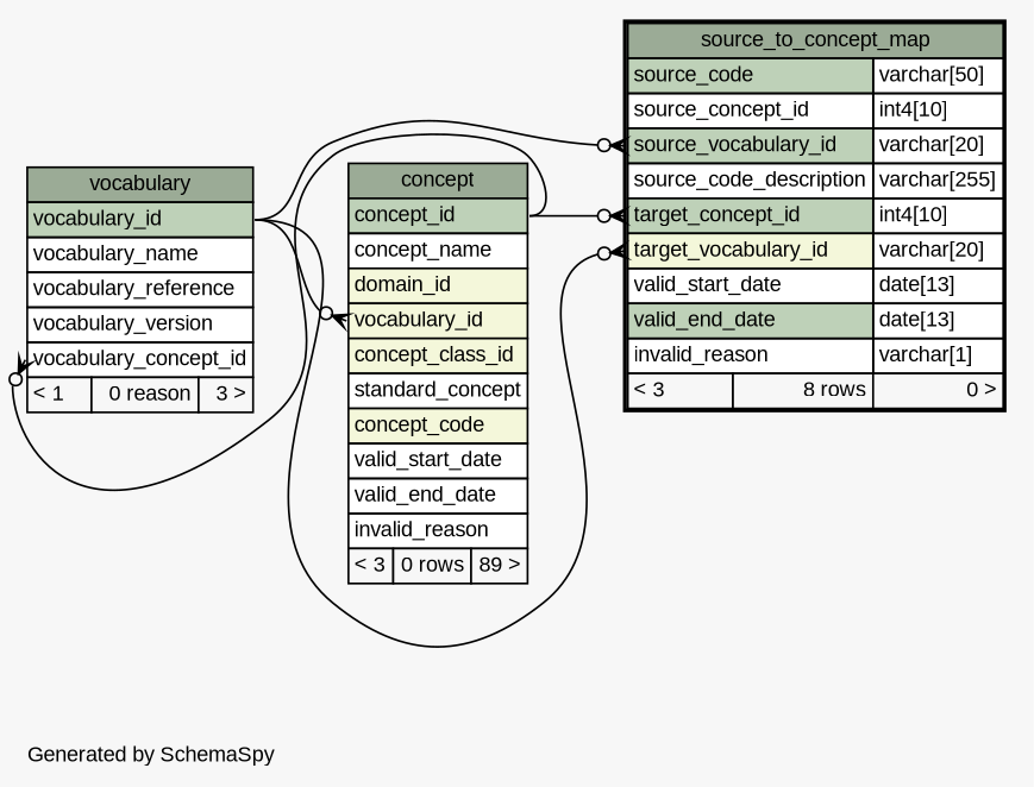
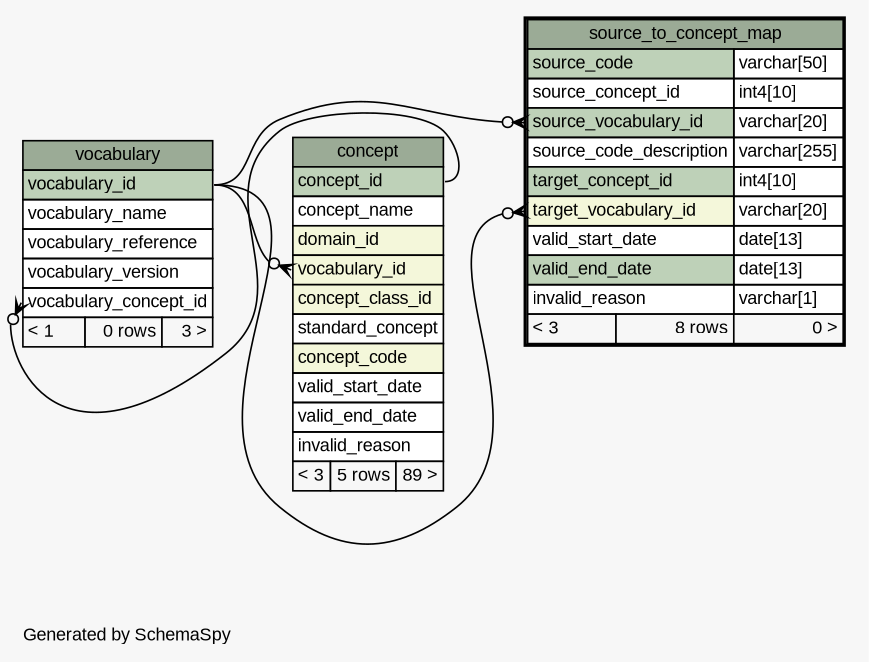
  digraph {
    bgcolor="#f7f7f7"
    fontname="Liberation Sans"
    fontsize=11
    label="\nGenerated by SchemaSpy"
    labeljust=l
    nodesep=0.18
    rankdir=RL
    ranksep=0.46
    node [fontname="Liberation Sans" fontsize=11 shape=plaintext]
    edge [arrowhead=none arrowsize=0.8 arrowtail=crowodot dir=back fontname="Liberation Sans" headport="vocabulary_id:e"]
-   n1 [label=<     <TABLE BORDER="0" CELLBORDER="1" CELLSPACING="0" BGCOLOR="#ffffff">       <TR><TD COLSPAN="3" BGCOLOR="#9bab96" ALIGN="CENTER">concept</TD></TR>       <TR><TD PORT="concept_id" COLSPAN="3" BGCOLOR="#bed1b8" ALIGN="LEFT">concept_id</TD></TR>       <TR><TD PORT="concept_name" COLSPAN="3" ALIGN="LEFT">concept_name</TD></TR>       <TR><TD PORT="domain_id" COLSPAN="3" BGCOLOR="#f4f7da" ALIGN="LEFT">domain_id</TD></TR>       <TR><TD PORT="vocabulary_id" COLSPAN="3" BGCOLOR="#f4f7da" ALIGN="LEFT">vocabulary_id</TD></TR>       <TR><TD PORT="concept_class_id" COLSPAN="3" BGCOLOR="#f4f7da" ALIGN="LEFT">concept_class_id</TD></TR>       <TR><TD PORT="standard_concept" COLSPAN="3" ALIGN="LEFT">standard_concept</TD></TR>       <TR><TD PORT="concept_code" COLSPAN="3" BGCOLOR="#f4f7da" ALIGN="LEFT">concept_code</TD></TR>       <TR><TD PORT="valid_start_date" COLSPAN="3" ALIGN="LEFT">valid_start_date</TD></TR>       <TR><TD PORT="valid_end_date" COLSPAN="3" ALIGN="LEFT">valid_end_date</TD></TR>       <TR><TD PORT="invalid_reason" COLSPAN="3" ALIGN="LEFT">invalid_reason</TD></TR>       <TR><TD ALIGN="LEFT" BGCOLOR="#f7f7f7">&lt; 3</TD><TD ALIGN="RIGHT" BGCOLOR="#f7f7f7">0 rows</TD><TD ALIGN="RIGHT" BGCOLOR="#f7f7f7">89 &gt;</TD></TR>     </TABLE>>]
-   n2 [label=<     <TABLE BORDER="0" CELLBORDER="1" CELLSPACING="0" BGCOLOR="#ffffff">       <TR><TD COLSPAN="3" BGCOLOR="#9bab96" ALIGN="CENTER">vocabulary</TD></TR>       <TR><TD PORT="vocabulary_id" COLSPAN="3" BGCOLOR="#bed1b8" ALIGN="LEFT">vocabulary_id</TD></TR>       <TR><TD PORT="vocabulary_name" COLSPAN="3" ALIGN="LEFT">vocabulary_name</TD></TR>       <TR><TD PORT="vocabulary_reference" COLSPAN="3" ALIGN="LEFT">vocabulary_reference</TD></TR>       <TR><TD PORT="vocabulary_version" COLSPAN="3" ALIGN="LEFT">vocabulary_version</TD></TR>       <TR><TD PORT="vocabulary_concept_id" COLSPAN="3" ALIGN="LEFT">vocabulary_concept_id</TD></TR>       <TR><TD ALIGN="LEFT" BGCOLOR="#f7f7f7">&lt; 1</TD><TD ALIGN="RIGHT" BGCOLOR="#f7f7f7">0 reason</TD><TD ALIGN="RIGHT" BGCOLOR="#f7f7f7">3 &gt;</TD></TR>     </TABLE>>]
+   n1 [label=<     <TABLE BORDER="0" CELLBORDER="1" CELLSPACING="0" BGCOLOR="#ffffff">       <TR><TD COLSPAN="3" BGCOLOR="#9bab96" ALIGN="CENTER">concept</TD></TR>       <TR><TD PORT="concept_id" COLSPAN="3" BGCOLOR="#bed1b8" ALIGN="LEFT">concept_id</TD></TR>       <TR><TD PORT="concept_name" COLSPAN="3" ALIGN="LEFT">concept_name</TD></TR>       <TR><TD PORT="domain_id" COLSPAN="3" BGCOLOR="#f4f7da" ALIGN="LEFT">domain_id</TD></TR>       <TR><TD PORT="vocabulary_id" COLSPAN="3" BGCOLOR="#f4f7da" ALIGN="LEFT">vocabulary_id</TD></TR>       <TR><TD PORT="concept_class_id" COLSPAN="3" BGCOLOR="#f4f7da" ALIGN="LEFT">concept_class_id</TD></TR>       <TR><TD PORT="standard_concept" COLSPAN="3" ALIGN="LEFT">standard_concept</TD></TR>       <TR><TD PORT="concept_code" COLSPAN="3" BGCOLOR="#f4f7da" ALIGN="LEFT">concept_code</TD></TR>       <TR><TD PORT="valid_start_date" COLSPAN="3" ALIGN="LEFT">valid_start_date</TD></TR>       <TR><TD PORT="valid_end_date" COLSPAN="3" ALIGN="LEFT">valid_end_date</TD></TR>       <TR><TD PORT="invalid_reason" COLSPAN="3" ALIGN="LEFT">invalid_reason</TD></TR>       <TR><TD ALIGN="LEFT" BGCOLOR="#f7f7f7">&lt; 3</TD><TD ALIGN="RIGHT" BGCOLOR="#f7f7f7">5 rows</TD><TD ALIGN="RIGHT" BGCOLOR="#f7f7f7">89 &gt;</TD></TR>     </TABLE>>]
+   n2 [label=<     <TABLE BORDER="0" CELLBORDER="1" CELLSPACING="0" BGCOLOR="#ffffff">       <TR><TD COLSPAN="3" BGCOLOR="#9bab96" ALIGN="CENTER">vocabulary</TD></TR>       <TR><TD PORT="vocabulary_id" COLSPAN="3" BGCOLOR="#bed1b8" ALIGN="LEFT">vocabulary_id</TD></TR>       <TR><TD PORT="vocabulary_name" COLSPAN="3" ALIGN="LEFT">vocabulary_name</TD></TR>       <TR><TD PORT="vocabulary_reference" COLSPAN="3" ALIGN="LEFT">vocabulary_reference</TD></TR>       <TR><TD PORT="vocabulary_version" COLSPAN="3" ALIGN="LEFT">vocabulary_version</TD></TR>       <TR><TD PORT="vocabulary_concept_id" COLSPAN="3" ALIGN="LEFT">vocabulary_concept_id</TD></TR>       <TR><TD ALIGN="LEFT" BGCOLOR="#f7f7f7">&lt; 1</TD><TD ALIGN="RIGHT" BGCOLOR="#f7f7f7">0 rows</TD><TD ALIGN="RIGHT" BGCOLOR="#f7f7f7">3 &gt;</TD></TR>     </TABLE>>]
    n3 [label=<     <TABLE BORDER="2" CELLBORDER="1" CELLSPACING="0" BGCOLOR="#ffffff">       <TR><TD COLSPAN="3" BGCOLOR="#9bab96" ALIGN="CENTER">source_to_concept_map</TD></TR>       <TR><TD PORT="source_code" COLSPAN="2" BGCOLOR="#bed1b8" ALIGN="LEFT">source_code</TD><TD PORT="source_code.type" ALIGN="LEFT">varchar[50]</TD></TR>       <TR><TD PORT="source_concept_id" COLSPAN="2" ALIGN="LEFT">source_concept_id</TD><TD PORT="source_concept_id.type" ALIGN="LEFT">int4[10]</TD></TR>       <TR><TD PORT="source_vocabulary_id" COLSPAN="2" BGCOLOR="#bed1b8" ALIGN="LEFT">source_vocabulary_id</TD><TD PORT="source_vocabulary_id.type" ALIGN="LEFT">varchar[20]</TD></TR>       <TR><TD PORT="source_code_description" COLSPAN="2" ALIGN="LEFT">source_code_description</TD><TD PORT="source_code_description.type" ALIGN="LEFT">varchar[255]</TD></TR>       <TR><TD PORT="target_concept_id" COLSPAN="2" BGCOLOR="#bed1b8" ALIGN="LEFT">target_concept_id</TD><TD PORT="target_concept_id.type" ALIGN="LEFT">int4[10]</TD></TR>       <TR><TD PORT="target_vocabulary_id" COLSPAN="2" BGCOLOR="#f4f7da" ALIGN="LEFT">target_vocabulary_id</TD><TD PORT="target_vocabulary_id.type" ALIGN="LEFT">varchar[20]</TD></TR>       <TR><TD PORT="valid_start_date" COLSPAN="2" ALIGN="LEFT">valid_start_date</TD><TD PORT="valid_start_date.type" ALIGN="LEFT">date[13]</TD></TR>       <TR><TD PORT="valid_end_date" COLSPAN="2" BGCOLOR="#bed1b8" ALIGN="LEFT">valid_end_date</TD><TD PORT="valid_end_date.type" ALIGN="LEFT">date[13]</TD></TR>       <TR><TD PORT="invalid_reason" COLSPAN="2" ALIGN="LEFT">invalid_reason</TD><TD PORT="invalid_reason.type" ALIGN="LEFT">varchar[1]</TD></TR>       <TR><TD ALIGN="LEFT" BGCOLOR="#f7f7f7">&lt; 3</TD><TD ALIGN="RIGHT" BGCOLOR="#f7f7f7">8 rows</TD><TD ALIGN="RIGHT" BGCOLOR="#f7f7f7">0 &gt;</TD></TR>     </TABLE>>]
    n1 -> n2 [tailport="vocabulary_id:w"]
    n2 -> n1 [headport="concept_id:e" tailport="vocabulary_concept_id:w"]
-   n3 -> n1 [headport="concept_id:e" tailport="target_concept_id:w"]
    n3 -> n2 [tailport="source_vocabulary_id:w"]
    n3 -> n2 [tailport="target_vocabulary_id:w"]
  }
